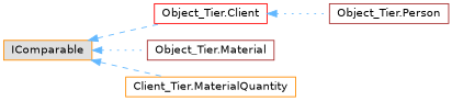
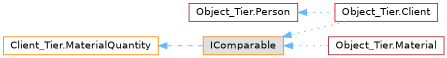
  digraph {
    rankdir=LR
    node [color=darkorange fillcolor=white fontname=Helvetica fontsize=12 shape=box style=filled]
    edge [color=steelblue1 dir=back fontname=Helvetica fontsize=12 labelfontname=Helvetica labelfontsize=10 style=dashed]
    n1 [fillcolor="#E0E0E0" height=0.2 label=IComparable width=0.4]
    n2 [color=red height=0.2 label="Object_Tier.Client" width=0.4]
    n3 [color=brown height=0.2 label="Object_Tier.Material" width=0.4]
    n4 [height=0.2 label="Client_Tier.MaterialQuantity" width=0.4]
    n5 [color=brown height=0.2 label="Object_Tier.Person" width=0.4]
-   n1 -> n2
+   n1 -> n2 [style=dotted]
    n1 -> n3 [style=dotted]
-   n1 -> n4
-   n2 -> n5 [style=dotted]
+   n4 -> n1
+   n5 -> n2 [style=dotted]
  }
